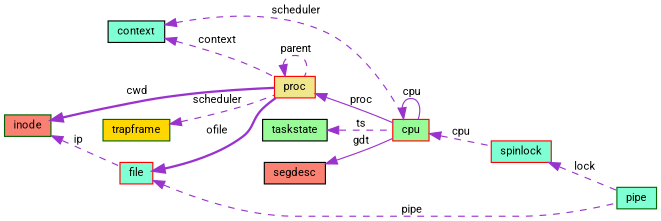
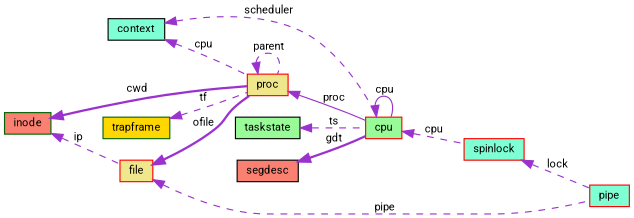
  digraph {
    fontname=Roboto
    rankdir=LR
    node [color=red fillcolor=aquamarine fontname=Roboto fontsize=10 shape=record style=filled]
    edge [color=darkorchid3 dir=back fontname=Roboto fontsize=10 labelfontname=Helvetica labelfontsize=10 style=dashed]
    n1 [fontcolor=black height=0.2 label=spinlock width=0.4]
-   n2 [color=darkgreen height=0.2 label=pipe width=0.4]
+   n2 [height=0.2 label=pipe width=0.4]
    n3 [fillcolor=palegreen height=0.2 label=cpu width=0.4]
    n4 [color=black fillcolor=salmon height=0.2 label=segdesc width=0.4]
    n5 [color=black height=0.2 label=context width=0.4]
    n6 [fillcolor=khaki height=0.2 label=proc width=0.4]
    n7 [color=darkgreen fillcolor=salmon height=0.2 label=inode width=0.4]
-   n8 [height=0.2 label=file width=0.4]
+   n8 [fillcolor=khaki height=0.2 label=file width=0.4]
    n9 [color=darkgreen fillcolor=gold height=0.2 label=trapframe width=0.4]
    n10 [color=black fillcolor=palegreen height=0.2 label=taskstate width=0.4]
    n1 -> n2 [label=" lock"]
    n3 -> n1 [label=" cpu"]
    n3 -> n3 [label=" cpu" style=solid]
-   n4 -> n3 [label=" gdt" style=solid]
+   n4 -> n3 [label=" gdt" style=bold]
    n5 -> n3 [label=" scheduler"]
-   n5 -> n6 [label=" context"]
+   n5 -> n6 [label=" cpu"]
    n6 -> n3 [label=" proc" style=solid]
    n6 -> n6 [label=" parent"]
    n7 -> n6 [label=" cwd" style=bold]
    n7 -> n8 [label=" ip"]
    n8 -> n2 [label=" pipe"]
    n8 -> n6 [label=" ofile" style=bold]
-   n9 -> n6 [label=" scheduler"]
+   n9 -> n6 [label=" tf"]
    n10 -> n3 [label=" ts"]
  }
